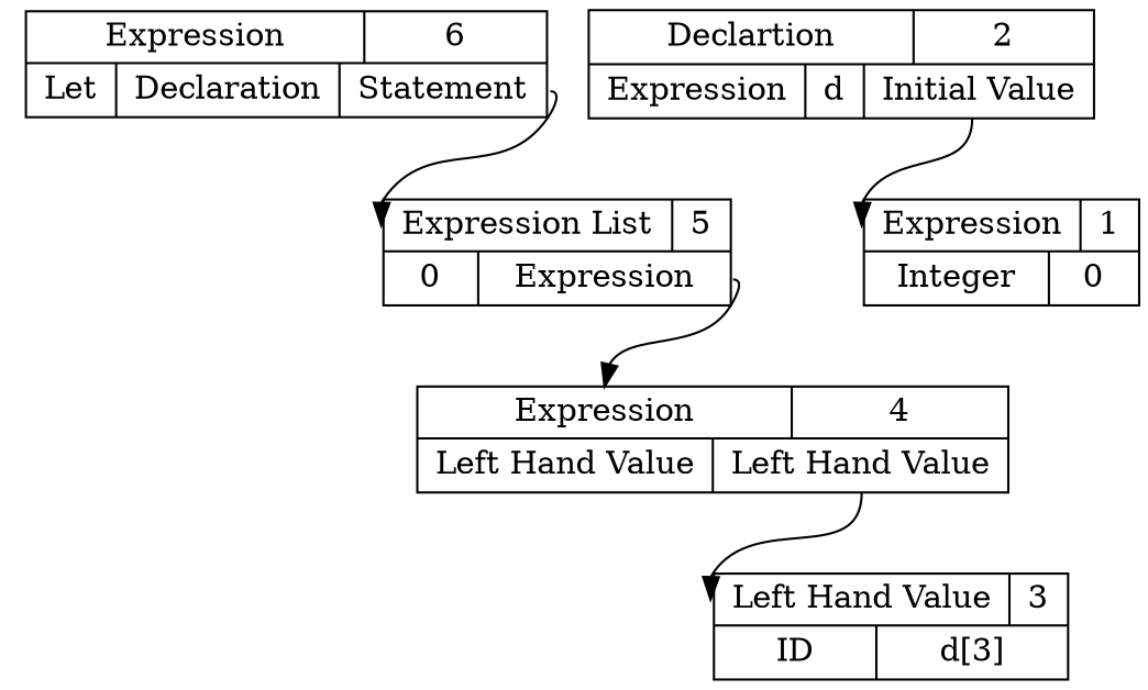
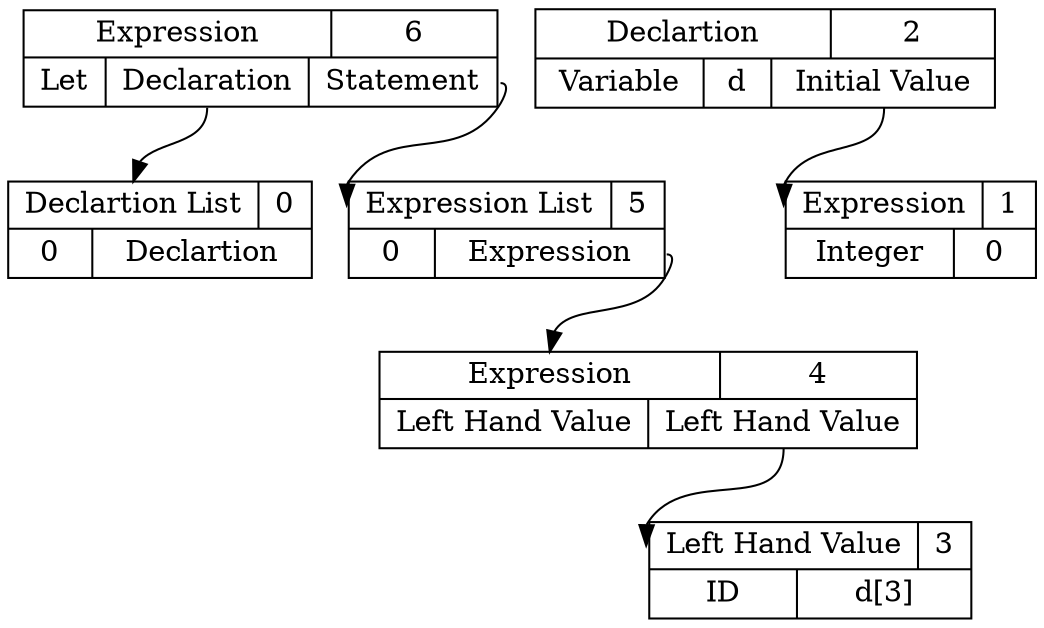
  digraph {
    node [shape=record]
    edge [headport=ptr]
    n1 [label="{ { <ptr> Expression | 6 } |{ Let | <dec> Declaration | <stmt> Statement } } "]
+   n2 [label="{ { <ptr> Declartion List | 0 } | { 0 | <pos0> Declartion } }"]
    n3 [label="{ { <ptr> Expression List | 5 } | { 0 | <pos0> Expression } }"]
    n4 [label="{ { <ptr> Expression | 4 } |{ Left Hand Value | <lval> Left Hand Value} }"]
-   n5 [label="{ { <ptr> Declartion | 2 } | {Expression | d | <initval> Initial Value } }"]
+   n5 [label="{ { <ptr> Declartion | 2 } | {Variable | d | <initval> Initial Value } }"]
    n6 [label="{ { <ptr> Expression | 1 } |{ Integer | 0 } }"]
    n7 [label="{ { <ptr> Left Hand Value | 3 } | { ID | d[3] } } "]
+   n1 -> n2 [tailport=dec]
    n1 -> n3 [tailport=stmt]
    n3 -> n4 [tailport=pos0]
    n4 -> n7 [tailport=lval]
    n5 -> n6 [tailport=initval]
  }
